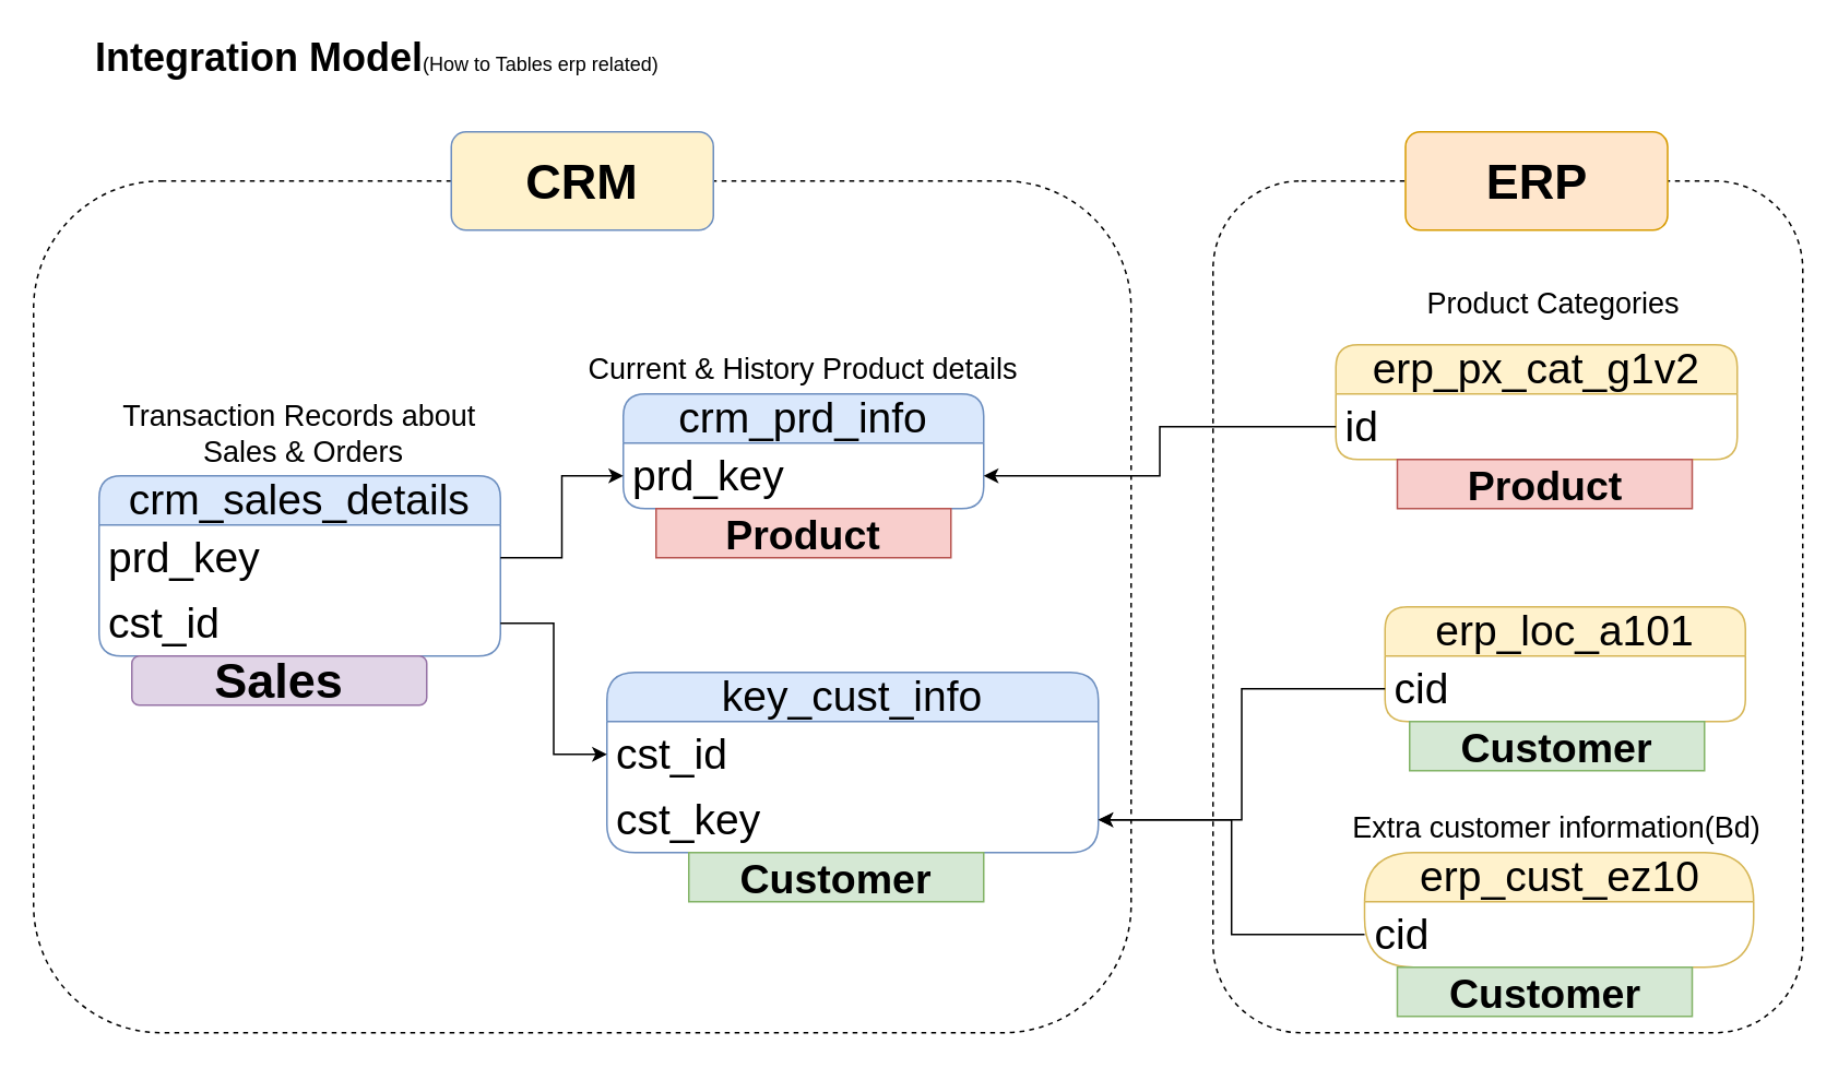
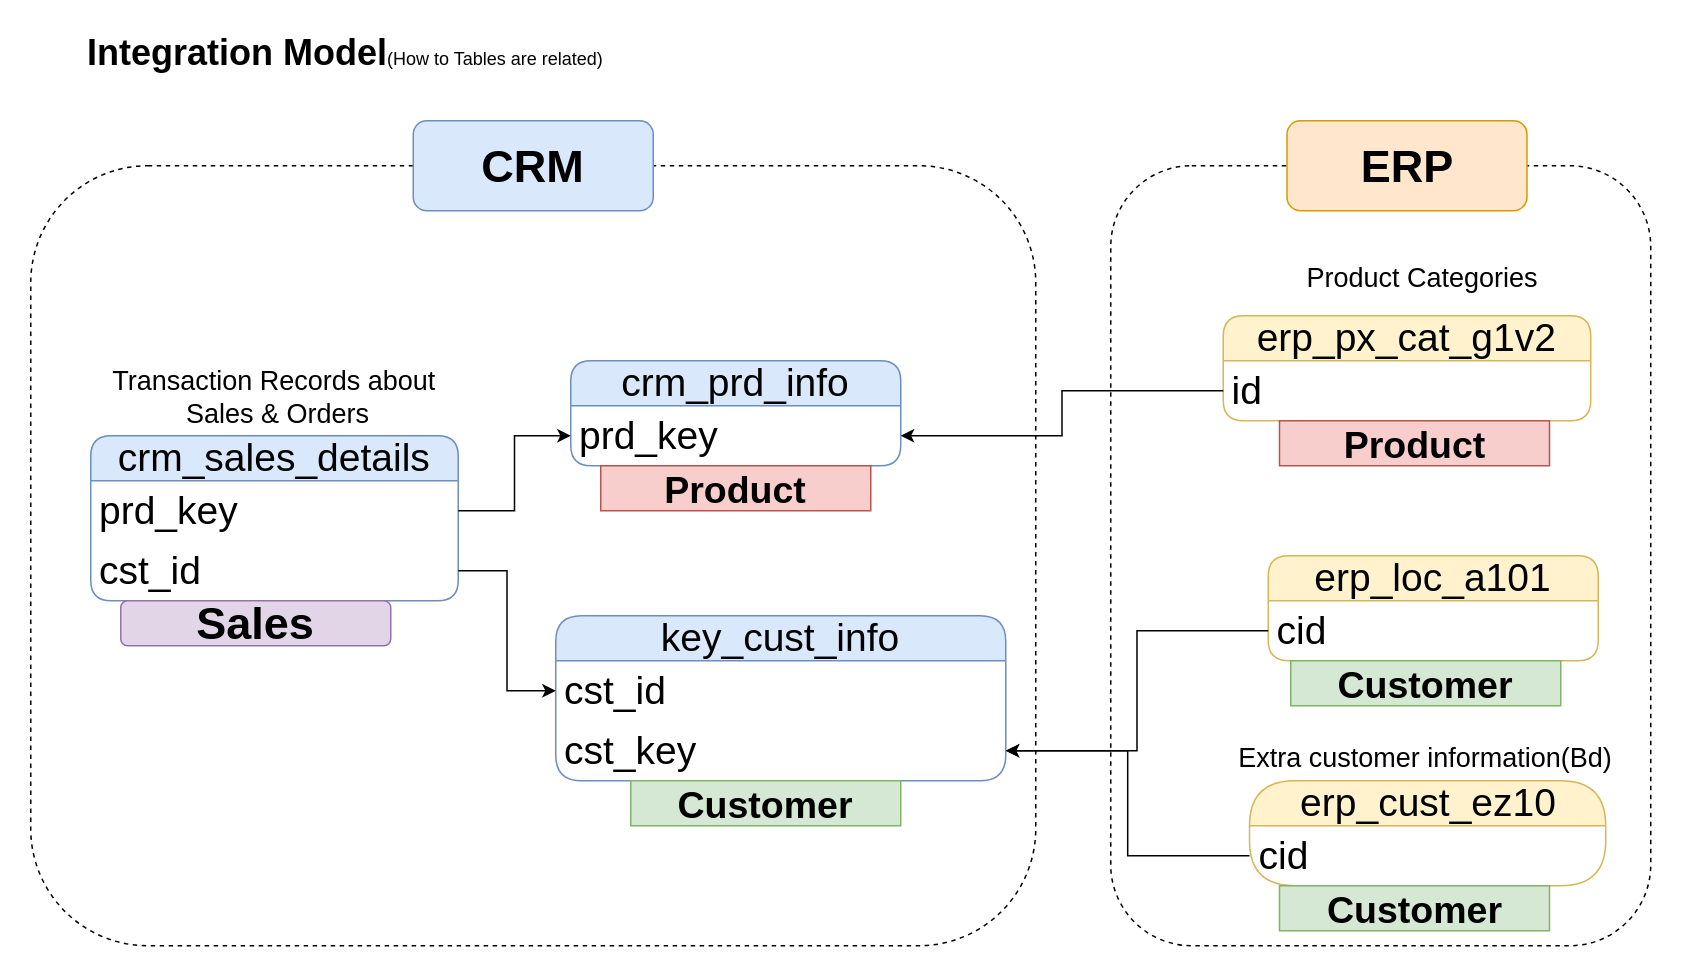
  <mxCell id="0" />
  <mxCell id="1" parent="0" />
- <mxCell id="2" value="&lt;font style=&quot;&quot;&gt;&lt;b style=&quot;font-size: 24px;&quot;&gt;Integration Model&lt;/b&gt;&lt;font&gt;(How to Tables erp related)&lt;/font&gt;&lt;/font&gt;" style="text;html=1;align=center;verticalAlign=middle;whiteSpace=wrap;rounded=0;" parent="1" vertex="1"><mxGeometry x="50" y="20" width="360" height="30" as="geometry" /></mxCell>
+ <mxCell id="2" value="&lt;font style=&quot;&quot;&gt;&lt;b style=&quot;font-size: 24px;&quot;&gt;Integration Model&lt;/b&gt;&lt;font&gt;(How to Tables are related)&lt;/font&gt;&lt;/font&gt;" style="text;html=1;align=center;verticalAlign=middle;whiteSpace=wrap;rounded=0;" parent="1" vertex="1"><mxGeometry x="50" y="20" width="360" height="30" as="geometry" /></mxCell>
  <mxCell id="3" value="key_cust_info" style="swimlane;fontStyle=0;childLayout=stackLayout;horizontal=1;startSize=30;horizontalStack=0;resizeParent=1;resizeParentMax=0;resizeLast=0;collapsible=1;marginBottom=0;whiteSpace=wrap;html=1;fillColor=#dae8fc;strokeColor=#6c8ebf;rounded=1;fontSize=26;align=center;arcSize=19;" parent="1" vertex="1"><mxGeometry x="370" y="410" width="300" height="110" as="geometry" /></mxCell>
  <mxCell id="4" value="cst_id" style="text;strokeColor=none;fillColor=none;align=left;verticalAlign=middle;spacingLeft=4;spacingRight=4;overflow=hidden;points=[[0,0.5],[1,0.5]];portConstraint=eastwest;rotatable=0;whiteSpace=wrap;html=1;fontSize=26;" parent="3" vertex="1"><mxGeometry y="30" width="300" height="40" as="geometry" /></mxCell>
  <mxCell id="5" value="cst_key" style="text;strokeColor=none;fillColor=none;align=left;verticalAlign=middle;spacingLeft=4;spacingRight=4;overflow=hidden;points=[[0,0.5],[1,0.5]];portConstraint=eastwest;rotatable=0;whiteSpace=wrap;html=1;fontSize=26;" parent="3" vertex="1"><mxGeometry y="70" width="300" height="40" as="geometry" /></mxCell>
  <mxCell id="6" value="crm_prd_info" style="swimlane;fontStyle=0;childLayout=stackLayout;horizontal=1;startSize=30;horizontalStack=0;resizeParent=1;resizeParentMax=0;resizeLast=0;collapsible=1;marginBottom=0;whiteSpace=wrap;html=1;fillColor=#dae8fc;strokeColor=#6c8ebf;rounded=1;fontSize=26;align=center;" parent="1" vertex="1"><mxGeometry x="380" y="240" width="220" height="70" as="geometry" /></mxCell>
  <mxCell id="7" value="prd_key" style="text;strokeColor=none;fillColor=none;align=left;verticalAlign=middle;spacingLeft=4;spacingRight=4;overflow=hidden;points=[[0,0.5],[1,0.5]];portConstraint=eastwest;rotatable=0;whiteSpace=wrap;html=1;fontSize=26;" parent="6" vertex="1"><mxGeometry y="30" width="220" height="40" as="geometry" /></mxCell>
- <mxCell id="8" value="&lt;font style=&quot;font-size: 18px;&quot;&gt;Current &amp;amp; History Product details&lt;/font&gt;" style="text;html=1;align=center;verticalAlign=middle;whiteSpace=wrap;rounded=0;" parent="1" vertex="1"><mxGeometry x="355" y="210" width="270" height="30" as="geometry" /></mxCell>
  <mxCell id="9" value="crm_sales_details" style="swimlane;fontStyle=0;childLayout=stackLayout;horizontal=1;startSize=30;horizontalStack=0;resizeParent=1;resizeParentMax=0;resizeLast=0;collapsible=1;marginBottom=0;whiteSpace=wrap;html=1;fillColor=#dae8fc;strokeColor=#6c8ebf;rounded=1;fontSize=26;align=center;" parent="1" vertex="1"><mxGeometry x="60" y="290" width="245" height="110" as="geometry" /></mxCell>
  <mxCell id="10" value="prd_key" style="text;strokeColor=none;fillColor=none;align=left;verticalAlign=middle;spacingLeft=4;spacingRight=4;overflow=hidden;points=[[0,0.5],[1,0.5]];portConstraint=eastwest;rotatable=0;whiteSpace=wrap;html=1;fontSize=26;" parent="9" vertex="1"><mxGeometry y="30" width="245" height="40" as="geometry" /></mxCell>
  <mxCell id="11" value="cst_id" style="text;strokeColor=none;fillColor=none;align=left;verticalAlign=middle;spacingLeft=4;spacingRight=4;overflow=hidden;points=[[0,0.5],[1,0.5]];portConstraint=eastwest;rotatable=0;whiteSpace=wrap;html=1;fontSize=26;" parent="9" vertex="1"><mxGeometry y="70" width="245" height="40" as="geometry" /></mxCell>
  <mxCell id="12" value="&lt;font style=&quot;font-size: 18px;&quot;&gt;Transaction Records about&amp;nbsp;&lt;/font&gt;&lt;div&gt;&lt;font style=&quot;font-size: 18px;&quot;&gt;Sales &amp;amp; Orders&lt;/font&gt;&lt;/div&gt;" style="text;html=1;align=center;verticalAlign=middle;whiteSpace=wrap;rounded=0;" parent="1" vertex="1"><mxGeometry x="50" y="250" width="270" height="30" as="geometry" /></mxCell>
  <mxCell id="13" style="edgeStyle=orthogonalEdgeStyle;rounded=0;orthogonalLoop=1;jettySize=auto;html=1;" parent="1" source="10" target="7" edge="1"><mxGeometry relative="1" as="geometry" /></mxCell>
  <mxCell id="14" style="edgeStyle=orthogonalEdgeStyle;rounded=0;orthogonalLoop=1;jettySize=auto;html=1;entryX=0;entryY=0.5;entryDx=0;entryDy=0;" parent="1" source="11" target="4" edge="1"><mxGeometry relative="1" as="geometry" /></mxCell>
  <mxCell id="15" value="erp_cust_ez10" style="swimlane;fontStyle=0;childLayout=stackLayout;horizontal=1;startSize=30;horizontalStack=0;resizeParent=1;resizeParentMax=0;resizeLast=0;collapsible=1;marginBottom=0;whiteSpace=wrap;html=1;fillColor=#fff2cc;strokeColor=#d6b656;rounded=1;fontSize=26;align=center;arcSize=50;" parent="1" vertex="1"><mxGeometry x="832.5" y="520" width="237.5" height="70" as="geometry" /></mxCell>
  <mxCell id="16" value="cid" style="text;strokeColor=none;fillColor=none;align=left;verticalAlign=middle;spacingLeft=4;spacingRight=4;overflow=hidden;points=[[0,0.5],[1,0.5]];portConstraint=eastwest;rotatable=0;whiteSpace=wrap;html=1;fontSize=26;" parent="15" vertex="1"><mxGeometry y="30" width="237.5" height="40" as="geometry" /></mxCell>
  <mxCell id="17" value="&lt;font style=&quot;font-size: 18px;&quot;&gt;Extra customer information(Bd)&lt;/font&gt;" style="text;html=1;align=center;verticalAlign=middle;whiteSpace=wrap;rounded=0;" parent="1" vertex="1"><mxGeometry x="815" y="490" width="270" height="30" as="geometry" /></mxCell>
  <mxCell id="18" value="erp_loc_a101" style="swimlane;fontStyle=0;childLayout=stackLayout;horizontal=1;startSize=30;horizontalStack=0;resizeParent=1;resizeParentMax=0;resizeLast=0;collapsible=1;marginBottom=0;whiteSpace=wrap;html=1;fillColor=#fff2cc;strokeColor=#d6b656;rounded=1;fontSize=26;align=center;" parent="1" vertex="1"><mxGeometry x="845" y="370" width="220" height="70" as="geometry" /></mxCell>
  <mxCell id="19" value="cid" style="text;strokeColor=none;fillColor=none;align=left;verticalAlign=middle;spacingLeft=4;spacingRight=4;overflow=hidden;points=[[0,0.5],[1,0.5]];portConstraint=eastwest;rotatable=0;whiteSpace=wrap;html=1;fontSize=26;" parent="18" vertex="1"><mxGeometry y="30" width="220" height="40" as="geometry" /></mxCell>
  <mxCell id="20" value="erp_px_cat_g1v2" style="swimlane;fontStyle=0;childLayout=stackLayout;horizontal=1;startSize=30;horizontalStack=0;resizeParent=1;resizeParentMax=0;resizeLast=0;collapsible=1;marginBottom=0;whiteSpace=wrap;html=1;fillColor=#fff2cc;strokeColor=#d6b656;rounded=1;fontSize=26;align=center;" parent="1" vertex="1"><mxGeometry x="815" y="210" width="245" height="70" as="geometry" /></mxCell>
  <mxCell id="21" value="id" style="text;strokeColor=none;fillColor=none;align=left;verticalAlign=middle;spacingLeft=4;spacingRight=4;overflow=hidden;points=[[0,0.5],[1,0.5]];portConstraint=eastwest;rotatable=0;whiteSpace=wrap;html=1;fontSize=26;" parent="20" vertex="1"><mxGeometry y="30" width="245" height="40" as="geometry" /></mxCell>
  <mxCell id="22" value="&lt;font style=&quot;font-size: 18px;&quot;&gt;Product Categories&lt;/font&gt;" style="text;html=1;align=center;verticalAlign=middle;whiteSpace=wrap;rounded=0;" parent="1" vertex="1"><mxGeometry x="812.5" y="170" width="270" height="30" as="geometry" /></mxCell>
  <mxCell id="23" style="edgeStyle=orthogonalEdgeStyle;rounded=0;orthogonalLoop=1;jettySize=auto;html=1;entryX=1;entryY=0.5;entryDx=0;entryDy=0;" parent="1" source="21" target="7" edge="1"><mxGeometry relative="1" as="geometry" /></mxCell>
  <mxCell id="24" style="edgeStyle=orthogonalEdgeStyle;rounded=0;orthogonalLoop=1;jettySize=auto;html=1;" parent="1" source="19" target="5" edge="1"><mxGeometry relative="1" as="geometry" /></mxCell>
  <mxCell id="25" style="edgeStyle=orthogonalEdgeStyle;rounded=0;orthogonalLoop=1;jettySize=auto;html=1;entryX=1;entryY=0.5;entryDx=0;entryDy=0;" parent="1" source="16" target="5" edge="1"><mxGeometry relative="1" as="geometry" /></mxCell>
  <mxCell id="26" value="&lt;b&gt;&lt;font style=&quot;font-size: 30px;&quot;&gt;Sales&lt;/font&gt;&lt;/b&gt;" style="whiteSpace=wrap;html=1;fillColor=#e1d5e7;strokeColor=#9673a6;rounded=1;" vertex="1" parent="1"><mxGeometry x="80" y="400" width="180" height="30" as="geometry" /></mxCell>
  <mxCell id="27" value="&lt;font style=&quot;font-size: 25px;&quot;&gt;&lt;b style=&quot;&quot;&gt;Product&lt;/b&gt;&lt;/font&gt;" style="rounded=0;whiteSpace=wrap;html=1;fillColor=#f8cecc;strokeColor=#b85450;" vertex="1" parent="1"><mxGeometry x="400" y="310" width="180" height="30" as="geometry" /></mxCell>
  <mxCell id="28" value="&lt;font style=&quot;font-size: 25px;&quot;&gt;&lt;b style=&quot;&quot;&gt;Customer&lt;/b&gt;&lt;/font&gt;&lt;span style=&quot;color: rgba(0, 0, 0, 0); font-family: monospace; font-size: 0px; text-align: start; text-wrap-mode: nowrap;&quot;&gt;%3CmxGraphModel%3E%3Croot%3E%3CmxCell%20id%3D%220%22%2F%3E%3CmxCell%20id%3D%221%22%20parent%3D%220%22%2F%3E%3CmxCell%20id%3D%222%22%20value%3D%22%26lt%3Bfont%20style%3D%26quot%3Bfont-size%3A%2025px%3B%26quot%3B%26gt%3B%26lt%3Bb%20style%3D%26quot%3B%26quot%3B%26gt%3BProduct%26lt%3B%2Fb%26gt%3B%26lt%3B%2Ffont%26gt%3B%22%20style%3D%22rounded%3D0%3BwhiteSpace%3Dwrap%3Bhtml%3D1%3BfillColor%3D%23e1d5e7%3BstrokeColor%3D%239673a6%3B%22%20vertex%3D%221%22%20parent%3D%221%22%3E%3CmxGeometry%20x%3D%22260%22%20y%3D%22360%22%20width%3D%22180%22%20height%3D%2230%22%20as%3D%22geometry%22%2F%3E%3C%2FmxCell%3E%3C%2Froot%3E%3C%2FmxGraphModel%3E&lt;/span&gt;" style="rounded=0;whiteSpace=wrap;html=1;fillColor=#d5e8d4;strokeColor=#82b366;" vertex="1" parent="1"><mxGeometry x="420" y="520" width="180" height="30" as="geometry" /></mxCell>
  <mxCell id="29" value="&lt;span style=&quot;font-size: 25px;&quot;&gt;&lt;b&gt;Product&lt;/b&gt;&lt;/span&gt;" style="rounded=0;whiteSpace=wrap;html=1;fillColor=#f8cecc;strokeColor=#b85450;" vertex="1" parent="1"><mxGeometry x="852.5" y="280" width="180" height="30" as="geometry" /></mxCell>
  <mxCell id="30" value="&lt;font style=&quot;font-size: 25px;&quot;&gt;&lt;b style=&quot;&quot;&gt;Customer&lt;/b&gt;&lt;/font&gt;&lt;span style=&quot;color: rgba(0, 0, 0, 0); font-family: monospace; font-size: 0px; text-align: start; text-wrap-mode: nowrap;&quot;&gt;%3CmxGraphModel%3E%3Croot%3E%3CmxCell%20id%3D%220%22%2F%3E%3CmxCell%20id%3D%221%22%20parent%3D%220%22%2F%3E%3CmxCell%20id%3D%222%22%20value%3D%22%26lt%3Bfont%20style%3D%26quot%3Bfont-size%3A%2025px%3B%26quot%3B%26gt%3B%26lt%3Bb%20style%3D%26quot%3B%26quot%3B%26gt%3BProduct%26lt%3B%2Fb%26gt%3B%26lt%3B%2Ffont%26gt%3B%22%20style%3D%22rounded%3D0%3BwhiteSpace%3Dwrap%3Bhtml%3D1%3BfillColor%3D%23e1d5e7%3BstrokeColor%3D%239673a6%3B%22%20vertex%3D%221%22%20parent%3D%221%22%3E%3CmxGeometry%20x%3D%22260%22%20y%3D%22360%22%20width%3D%22180%22%20height%3D%2230%22%20as%3D%22geometry%22%2F%3E%3C%2FmxCell%3E%3C%2Froot%3E%3C%2FmxGraphModel%3E&lt;/span&gt;" style="rounded=0;whiteSpace=wrap;html=1;fillColor=#d5e8d4;strokeColor=#82b366;" vertex="1" parent="1"><mxGeometry x="860" y="440" width="180" height="30" as="geometry" /></mxCell>
  <mxCell id="31" value="&lt;font style=&quot;font-size: 25px;&quot;&gt;&lt;b style=&quot;&quot;&gt;Customer&lt;/b&gt;&lt;/font&gt;&lt;span style=&quot;color: rgba(0, 0, 0, 0); font-family: monospace; font-size: 0px; text-align: start; text-wrap-mode: nowrap;&quot;&gt;%3CmxGraphModel%3E%3Croot%3E%3CmxCell%20id%3D%220%22%2F%3E%3CmxCell%20id%3D%221%22%20parent%3D%220%22%2F%3E%3CmxCell%20id%3D%222%22%20value%3D%22%26lt%3Bfont%20style%3D%26quot%3Bfont-size%3A%2025px%3B%26quot%3B%26gt%3B%26lt%3Bb%20style%3D%26quot%3B%26quot%3B%26gt%3BProduct%26lt%3B%2Fb%26gt%3B%26lt%3B%2Ffont%26gt%3B%22%20style%3D%22rounded%3D0%3BwhiteSpace%3Dwrap%3Bhtml%3D1%3BfillColor%3D%23e1d5e7%3BstrokeColor%3D%239673a6%3B%22%20vertex%3D%221%22%20parent%3D%221%22%3E%3CmxGeometry%20x%3D%22260%22%20y%3D%22360%22%20width%3D%22180%22%20height%3D%2230%22%20as%3D%22geometry%22%2F%3E%3C%2FmxCell%3E%3C%2Froot%3E%3C%2FmxGraphModel%3E&lt;/span&gt;" style="rounded=0;whiteSpace=wrap;html=1;fillColor=#d5e8d4;strokeColor=#82b366;" vertex="1" parent="1"><mxGeometry x="852.5" y="590" width="180" height="30" as="geometry" /></mxCell>
  <mxCell id="32" value="" style="rounded=1;whiteSpace=wrap;html=1;fillColor=none;strokeColor=default;dashed=1;" vertex="1" parent="1"><mxGeometry x="20" y="110" width="670" height="520" as="geometry" /></mxCell>
  <mxCell id="33" value="" style="rounded=1;whiteSpace=wrap;html=1;fillColor=none;strokeColor=default;dashed=1;" vertex="1" parent="1"><mxGeometry x="740" y="110" width="360" height="520" as="geometry" /></mxCell>
- <mxCell id="34" value="&lt;font style=&quot;font-size: 30px;&quot;&gt;&lt;b&gt;CRM&lt;/b&gt;&lt;/font&gt;" style="rounded=1;whiteSpace=wrap;html=1;fillColor=#fff2cc;strokeColor=#6c8ebf;" vertex="1" parent="1"><mxGeometry x="275" y="80" width="160" height="60" as="geometry" /></mxCell>
+ <mxCell id="34" value="&lt;font style=&quot;font-size: 30px;&quot;&gt;&lt;b&gt;CRM&lt;/b&gt;&lt;/font&gt;" style="rounded=1;whiteSpace=wrap;html=1;fillColor=#dae8fc;strokeColor=#6c8ebf;" vertex="1" parent="1"><mxGeometry x="275" y="80" width="160" height="60" as="geometry" /></mxCell>
  <mxCell id="35" value="&lt;font style=&quot;font-size: 30px;&quot;&gt;&lt;b&gt;ERP&lt;/b&gt;&lt;/font&gt;" style="rounded=1;whiteSpace=wrap;html=1;fillColor=#ffe6cc;strokeColor=#d79b00;" vertex="1" parent="1"><mxGeometry x="857.5" y="80" width="160" height="60" as="geometry" /></mxCell>
